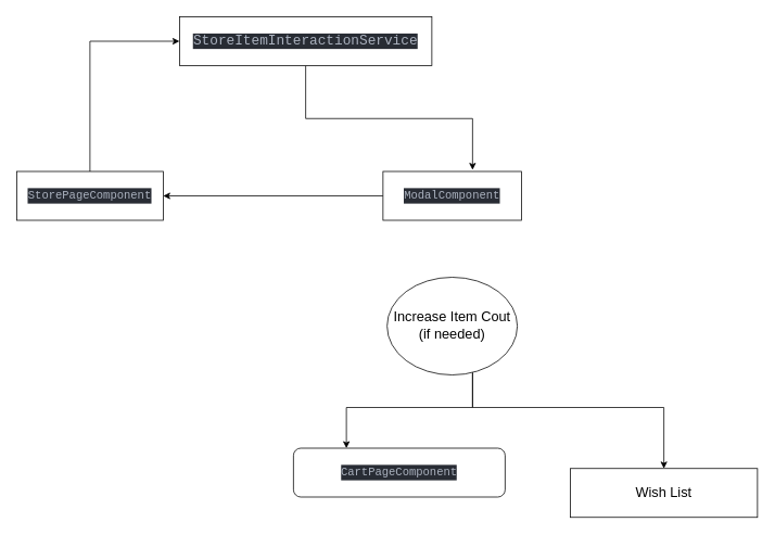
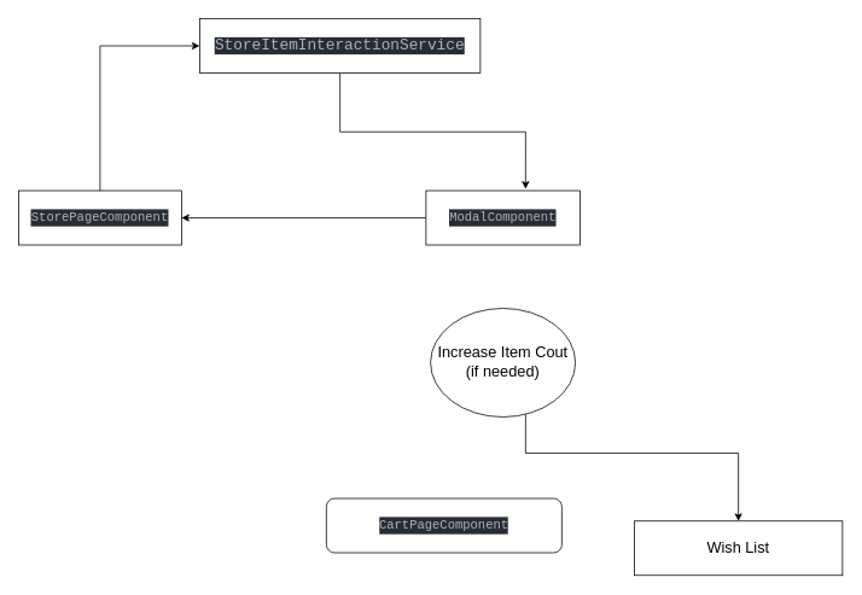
  <mxCell id="0" />
  <mxCell id="1" parent="0" />
  <mxCell id="2" style="edgeStyle=orthogonalEdgeStyle;rounded=0;orthogonalLoop=1;jettySize=auto;html=1;entryX=0.647;entryY=-0.033;entryDx=0;entryDy=0;entryPerimeter=0;fontSize=17;" edge="1" parent="1" source="3" target="7"><mxGeometry relative="1" as="geometry" /></mxCell>
  <mxCell id="3" value="&lt;font style=&quot;font-size: 17px;&quot;&gt;&lt;br&gt;&lt;/font&gt;&lt;div style=&quot;color: rgb(171, 178, 191); background-color: rgb(40, 44, 52); font-family: Consolas, &amp;quot;Courier New&amp;quot;, monospace; font-weight: normal; line-height: 19px; font-size: 17px;&quot;&gt;&lt;div&gt;&lt;span style=&quot;color: #abb2bf;&quot;&gt;&lt;font style=&quot;font-size: 17px;&quot;&gt;StoreItemInteractionService&lt;/font&gt;&lt;/span&gt;&lt;/div&gt;&lt;/div&gt;&lt;font style=&quot;font-size: 17px;&quot;&gt;&lt;br&gt;&lt;/font&gt;" style="rounded=0;whiteSpace=wrap;html=1;fontSize=18;" vertex="1" parent="1"><mxGeometry x="220" y="20" width="310" height="60" as="geometry" /></mxCell>
  <mxCell id="4" style="edgeStyle=orthogonalEdgeStyle;rounded=0;orthogonalLoop=1;jettySize=auto;html=1;fontSize=17;entryX=0;entryY=0.5;entryDx=0;entryDy=0;" edge="1" parent="1" source="5" target="3"><mxGeometry relative="1" as="geometry"><mxPoint x="170" y="80" as="targetPoint" /><Array as="points"><mxPoint x="110" y="50" /></Array></mxGeometry></mxCell>
  <mxCell id="5" value="&lt;div style=&quot;color: rgb(171, 178, 191); background-color: rgb(40, 44, 52); font-family: Consolas, &amp;quot;Courier New&amp;quot;, monospace; font-size: 14px; line-height: 19px;&quot;&gt;StorePageComponent&lt;/div&gt;" style="rounded=0;whiteSpace=wrap;html=1;fontSize=17;" vertex="1" parent="1"><mxGeometry x="20" y="210" width="180" height="60" as="geometry" /></mxCell>
  <mxCell id="6" style="edgeStyle=orthogonalEdgeStyle;rounded=0;orthogonalLoop=1;jettySize=auto;html=1;fontSize=17;" edge="1" parent="1" source="7" target="5"><mxGeometry relative="1" as="geometry" /></mxCell>
  <mxCell id="7" value="&lt;div style=&quot;color: rgb(171, 178, 191); background-color: rgb(40, 44, 52); font-family: Consolas, &amp;quot;Courier New&amp;quot;, monospace; font-size: 14px; line-height: 19px;&quot;&gt;ModalComponent&lt;/div&gt;" style="rounded=0;whiteSpace=wrap;html=1;fontSize=17;" vertex="1" parent="1"><mxGeometry x="470" y="210" width="170" height="60" as="geometry" /></mxCell>
- <mxCell id="8" style="edgeStyle=orthogonalEdgeStyle;rounded=0;orthogonalLoop=1;jettySize=auto;html=1;entryX=0.25;entryY=0;entryDx=0;entryDy=0;fontSize=17;" edge="1" parent="1" source="10" target="11"><mxGeometry relative="1" as="geometry"><Array as="points"><mxPoint x="580" y="500" /><mxPoint x="425" y="500" /></Array></mxGeometry></mxCell>
  <mxCell id="9" style="edgeStyle=orthogonalEdgeStyle;rounded=0;orthogonalLoop=1;jettySize=auto;html=1;fontSize=17;" edge="1" parent="1" source="10" target="12"><mxGeometry relative="1" as="geometry"><Array as="points"><mxPoint x="580" y="500" /><mxPoint x="815" y="500" /></Array></mxGeometry></mxCell>
  <mxCell id="10" value="Increase Item Cout (if needed)" style="ellipse;whiteSpace=wrap;html=1;fontSize=17;" vertex="1" parent="1"><mxGeometry x="475" y="340" width="160" height="120" as="geometry" /></mxCell>
  <mxCell id="11" value="&lt;div style=&quot;color: rgb(171, 178, 191); background-color: rgb(40, 44, 52); font-family: Consolas, &amp;quot;Courier New&amp;quot;, monospace; font-size: 14px; line-height: 19px;&quot;&gt;CartPageComponent&lt;/div&gt;" style="rounded=1;whiteSpace=wrap;html=1;fontSize=17;" vertex="1" parent="1"><mxGeometry x="360" y="550" width="260" height="60" as="geometry" /></mxCell>
  <mxCell id="12" value="Wish List" style="rounded=0;whiteSpace=wrap;html=1;fontSize=17;" vertex="1" parent="1"><mxGeometry x="700" y="575" width="230" height="60" as="geometry" /></mxCell>
